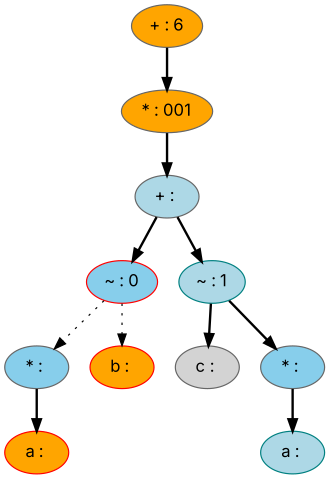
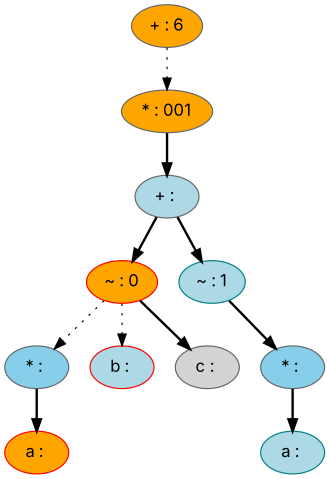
  digraph {
    fontname=Inter
    node [color=gray40 fillcolor=lightblue fontname=Inter style=filled]
    edge [fontname=Inter style=bold]
    n1 [fillcolor=orange label="+ : 6"]
    n2 [fillcolor=orange label="* : 001"]
    n3 [label="+ : "]
-   n4 [color=red fillcolor=skyblue label="~ : 0"]
+   n4 [color=red fillcolor=orange label="~ : 0"]
    n5 [color=teal label="~ : 1"]
    n6 [fillcolor=skyblue label="* : "]
-   n7 [color=red fillcolor=orange label="b : "]
+   n7 [color=red label="b : "]
    n8 [fillcolor=skyblue label="* : "]
    n9 [fillcolor=lightgrey label="c : "]
    n10 [color=red fillcolor=orange label="a : "]
    n11 [color=teal label="a : "]
-   n1 -> n2
+   n1 -> n2 [style=dotted]
    n2 -> n3
    n3 -> n4
    n3 -> n5
    n4 -> n6 [style=dotted]
    n4 -> n7 [style=dotted]
    n5 -> n8
-   n5 -> n9
+   n4 -> n9
    n6 -> n10
    n8 -> n11
  }
